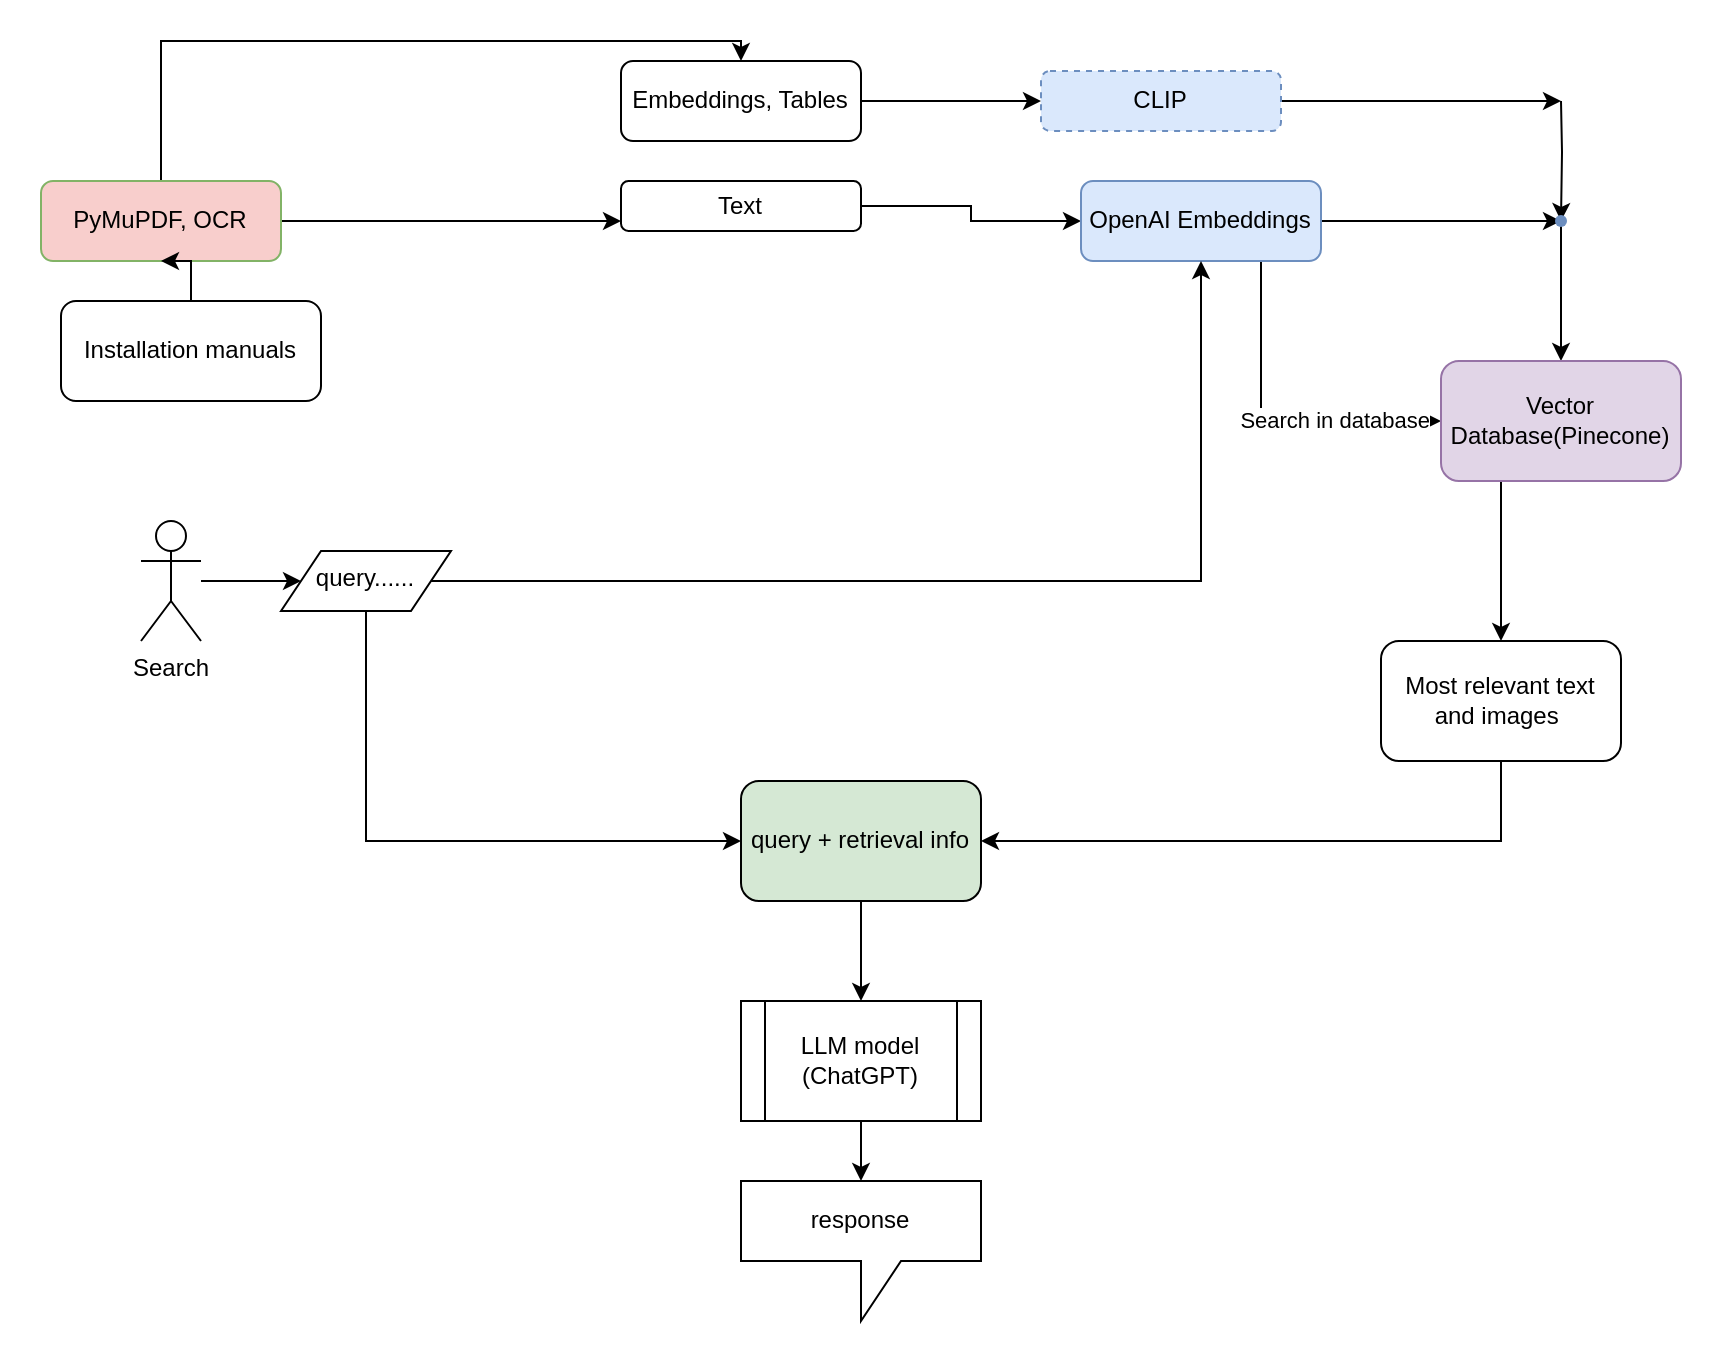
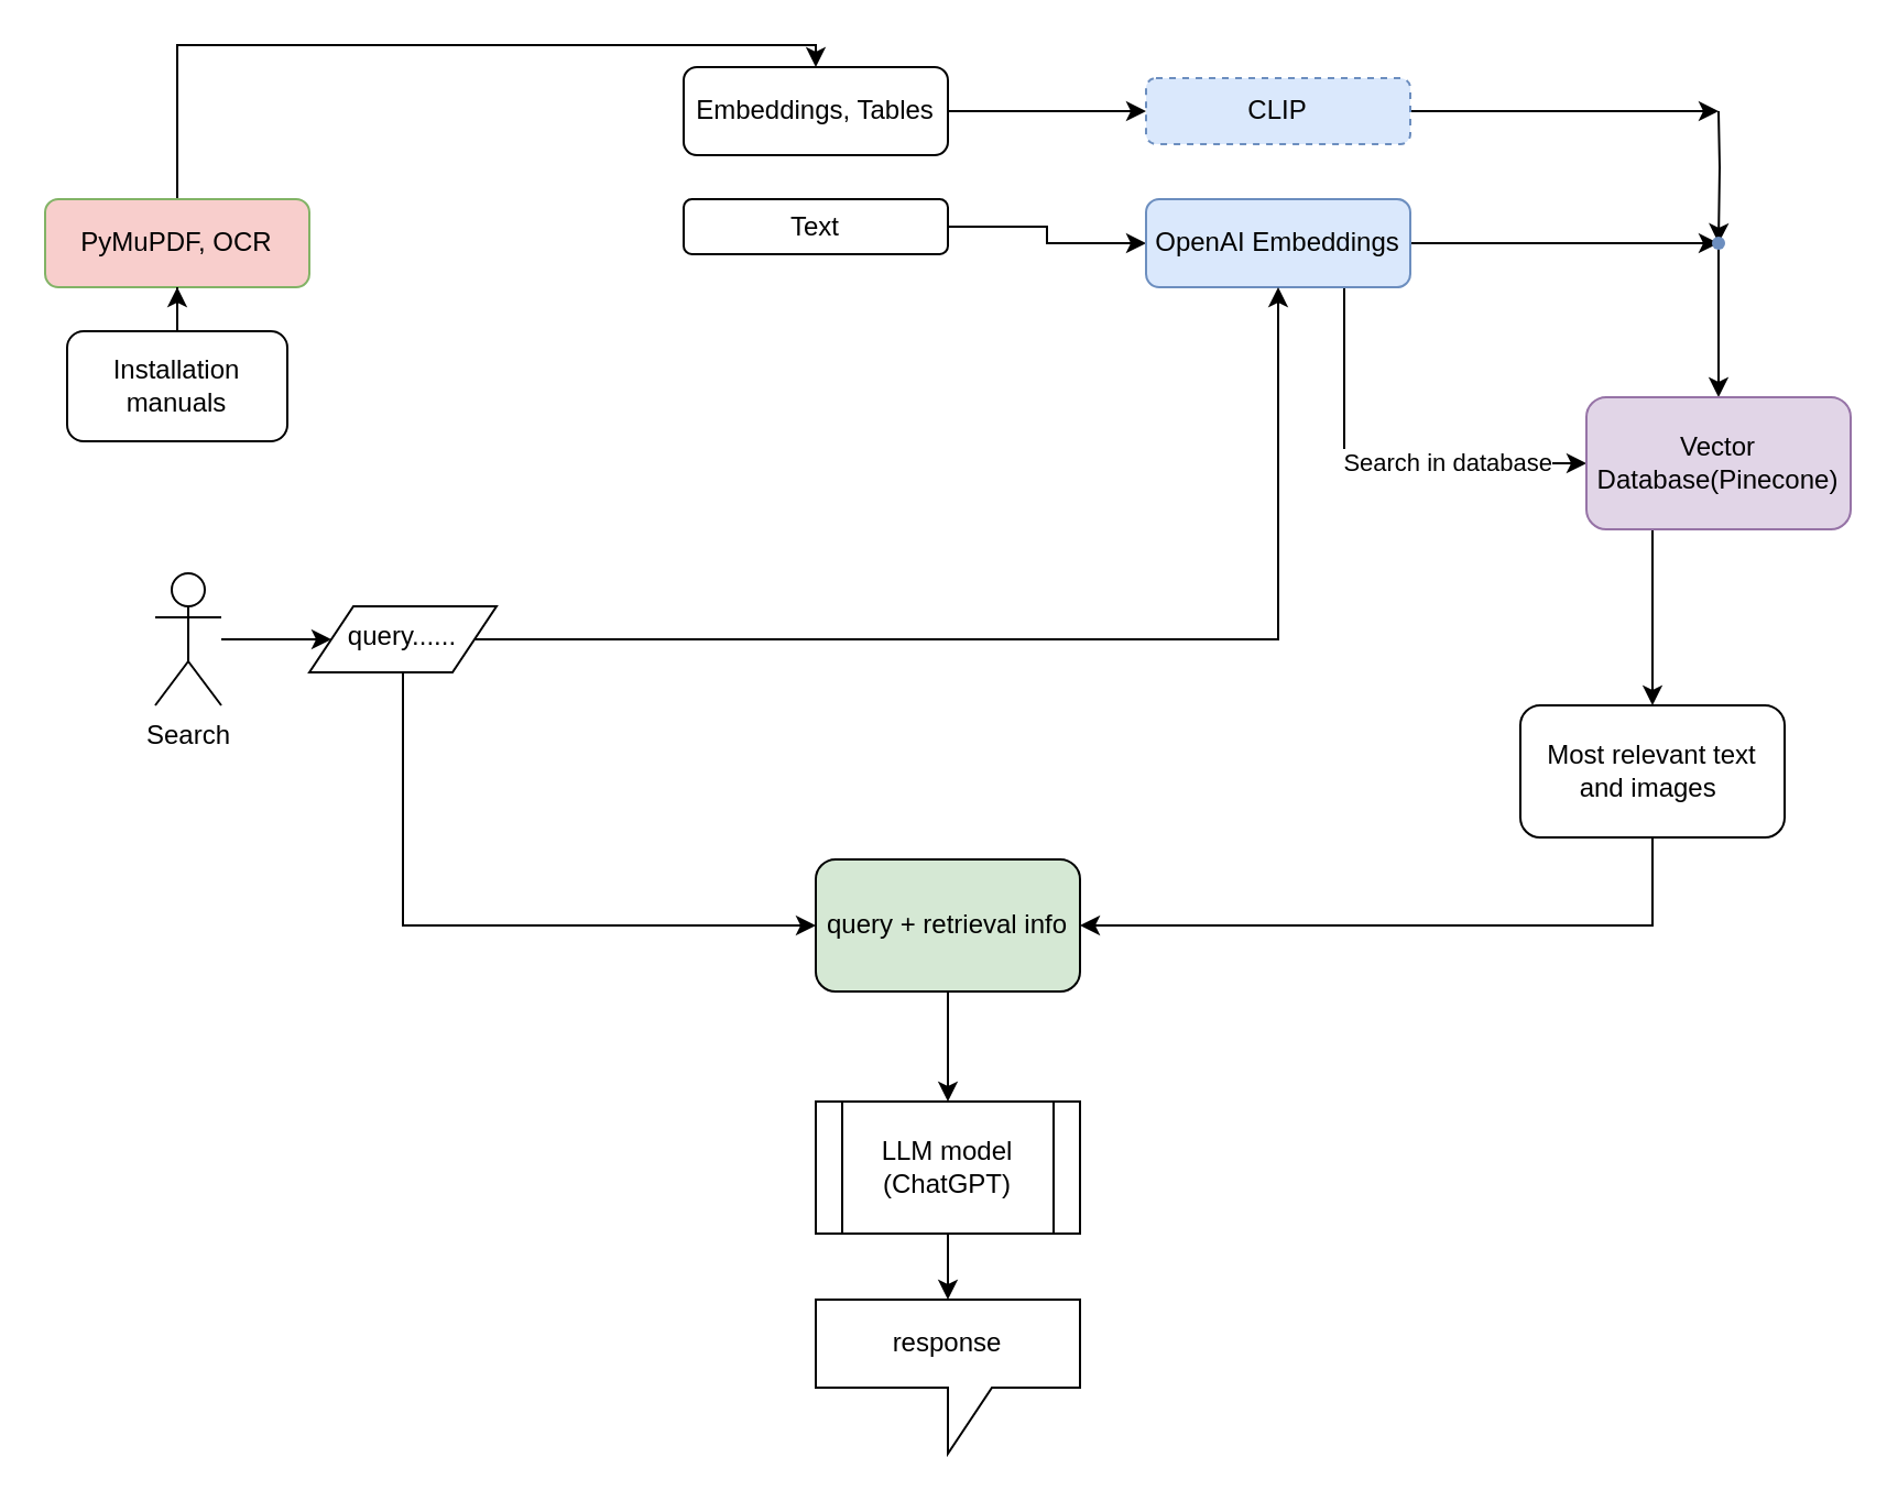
  <mxCell id="0" />
  <mxCell id="1" parent="0" />
- <mxCell id="2" value="" style="edgeStyle=orthogonalEdgeStyle;rounded=0;orthogonalLoop=1;jettySize=auto;html=1;" edge="1" parent="1" source="4" target="6"><mxGeometry relative="1" as="geometry"><Array as="points"><mxPoint x="220" y="110" /><mxPoint x="220" y="110" /></Array></mxGeometry></mxCell>
  <mxCell id="3" value="" style="edgeStyle=orthogonalEdgeStyle;rounded=0;orthogonalLoop=1;jettySize=auto;html=1;" edge="1" parent="1" source="4" target="8"><mxGeometry relative="1" as="geometry"><Array as="points"><mxPoint x="80" y="20" /></Array></mxGeometry></mxCell>
  <mxCell id="4" value="PyMuPDF, OCR" style="rounded=1;whiteSpace=wrap;html=1;fontSize=12;glass=0;strokeWidth=1;shadow=0;fillColor=#f8cecc;strokeColor=#82b366;" parent="1" vertex="1"><mxGeometry x="20" y="90" width="120" height="40" as="geometry" /></mxCell>
  <mxCell id="5" value="" style="edgeStyle=orthogonalEdgeStyle;rounded=0;orthogonalLoop=1;jettySize=auto;html=1;" edge="1" parent="1" source="6" target="13"><mxGeometry relative="1" as="geometry" /></mxCell>
  <mxCell id="6" value="Text" style="rounded=1;whiteSpace=wrap;html=1;fontSize=12;glass=0;strokeWidth=1;shadow=0;" vertex="1" parent="1"><mxGeometry x="310" y="90" width="120" height="25" as="geometry" /></mxCell>
  <mxCell id="7" value="" style="edgeStyle=orthogonalEdgeStyle;rounded=0;orthogonalLoop=1;jettySize=auto;html=1;" edge="1" parent="1" source="8" target="10"><mxGeometry relative="1" as="geometry" /></mxCell>
  <mxCell id="8" value="Embeddings, Tables" style="whiteSpace=wrap;html=1;rounded=1;glass=0;strokeWidth=1;shadow=0;" vertex="1" parent="1"><mxGeometry x="310" y="30" width="120" height="40" as="geometry" /></mxCell>
  <mxCell id="9" value="" style="edgeStyle=orthogonalEdgeStyle;rounded=0;orthogonalLoop=1;jettySize=auto;html=1;" edge="1" parent="1" source="10"><mxGeometry relative="1" as="geometry"><mxPoint x="780" y="50" as="targetPoint" /></mxGeometry></mxCell>
  <mxCell id="10" value="CLIP" style="whiteSpace=wrap;html=1;rounded=1;glass=0;strokeWidth=1;shadow=0;fillColor=#dae8fc;strokeColor=#6c8ebf;dashed=1;" vertex="1" parent="1"><mxGeometry x="520" y="35" width="120" height="30" as="geometry" /></mxCell>
  <mxCell id="11" value="" style="edgeStyle=orthogonalEdgeStyle;rounded=0;orthogonalLoop=1;jettySize=auto;html=1;" edge="1" parent="1" source="13" target="16"><mxGeometry relative="1" as="geometry" /></mxCell>
  <mxCell id="12" value="&amp;nbsp; &amp;nbsp; &amp;nbsp; &amp;nbsp; &amp;nbsp; &amp;nbsp; &amp;nbsp; &amp;nbsp; &amp;nbsp; &amp;nbsp; &amp;nbsp;Search in database" style="edgeStyle=orthogonalEdgeStyle;rounded=0;orthogonalLoop=1;jettySize=auto;html=1;exitX=0.75;exitY=1;exitDx=0;exitDy=0;entryX=0;entryY=0.5;entryDx=0;entryDy=0;" edge="1" parent="1" source="13" target="18"><mxGeometry relative="1" as="geometry"><mxPoint x="610" y="180" as="targetPoint" /></mxGeometry></mxCell>
- <mxCell id="13" value="OpenAI Embeddings" style="whiteSpace=wrap;html=1;rounded=1;glass=0;strokeWidth=1;shadow=0;fillColor=#dae8fc;strokeColor=#6c8ebf;" vertex="1" parent="1"><mxGeometry x="540" y="90" width="120" height="40" as="geometry" /></mxCell>
+ <mxCell id="13" value="OpenAI Embeddings" style="whiteSpace=wrap;html=1;rounded=1;glass=0;strokeWidth=1;shadow=0;fillColor=#dae8fc;strokeColor=#6c8ebf;" vertex="1" parent="1"><mxGeometry x="520" y="90" width="120" height="40" as="geometry" /></mxCell>
  <mxCell id="14" value="" style="edgeStyle=orthogonalEdgeStyle;rounded=0;orthogonalLoop=1;jettySize=auto;html=1;" edge="1" parent="1" target="16"><mxGeometry relative="1" as="geometry"><mxPoint x="780" y="50" as="sourcePoint" /></mxGeometry></mxCell>
  <mxCell id="15" value="" style="edgeStyle=orthogonalEdgeStyle;rounded=0;orthogonalLoop=1;jettySize=auto;html=1;" edge="1" parent="1" source="16" target="18"><mxGeometry relative="1" as="geometry" /></mxCell>
  <mxCell id="16" value="" style="shape=waypoint;sketch=0;size=6;pointerEvents=1;points=[];fillColor=#dae8fc;resizable=0;rotatable=0;perimeter=centerPerimeter;snapToPoint=1;strokeColor=#6c8ebf;rounded=1;glass=0;strokeWidth=1;shadow=0;" vertex="1" parent="1"><mxGeometry x="770" y="100" width="20" height="20" as="geometry" /></mxCell>
  <mxCell id="17" style="edgeStyle=orthogonalEdgeStyle;rounded=0;orthogonalLoop=1;jettySize=auto;html=1;exitX=0.25;exitY=1;exitDx=0;exitDy=0;" edge="1" parent="1" source="18" target="25"><mxGeometry relative="1" as="geometry"><mxPoint x="750" y="330" as="targetPoint" /></mxGeometry></mxCell>
  <mxCell id="18" value="Vector Database(Pinecone)" style="rounded=1;whiteSpace=wrap;html=1;fillColor=#e1d5e7;strokeColor=#9673a6;sketch=0;pointerEvents=1;resizable=0;glass=0;strokeWidth=1;shadow=0;" vertex="1" parent="1"><mxGeometry x="720" y="180" width="120" height="60" as="geometry" /></mxCell>
  <mxCell id="19" value="" style="edgeStyle=orthogonalEdgeStyle;rounded=0;orthogonalLoop=1;jettySize=auto;html=1;" edge="1" parent="1" source="20" target="23"><mxGeometry relative="1" as="geometry" /></mxCell>
  <mxCell id="20" value="Search" style="shape=umlActor;verticalLabelPosition=bottom;verticalAlign=top;html=1;outlineConnect=0;" vertex="1" parent="1"><mxGeometry x="70" y="260" width="30" height="60" as="geometry" /></mxCell>
  <mxCell id="21" style="edgeStyle=orthogonalEdgeStyle;rounded=0;orthogonalLoop=1;jettySize=auto;html=1;entryX=0.5;entryY=1;entryDx=0;entryDy=0;" edge="1" parent="1" source="23" target="13"><mxGeometry relative="1" as="geometry" /></mxCell>
  <mxCell id="22" style="edgeStyle=orthogonalEdgeStyle;rounded=0;orthogonalLoop=1;jettySize=auto;html=1;exitX=0.5;exitY=1;exitDx=0;exitDy=0;entryX=0;entryY=0.5;entryDx=0;entryDy=0;" edge="1" parent="1" source="23" target="29"><mxGeometry relative="1" as="geometry" /></mxCell>
  <mxCell id="23" value="query......&lt;div&gt;&lt;br&gt;&lt;/div&gt;" style="shape=parallelogram;perimeter=parallelogramPerimeter;whiteSpace=wrap;html=1;fixedSize=1;verticalAlign=top;" vertex="1" parent="1"><mxGeometry x="140" y="275" width="85" height="30" as="geometry" /></mxCell>
  <mxCell id="24" style="edgeStyle=orthogonalEdgeStyle;rounded=0;orthogonalLoop=1;jettySize=auto;html=1;exitX=0.5;exitY=1;exitDx=0;exitDy=0;entryX=1;entryY=0.5;entryDx=0;entryDy=0;" edge="1" parent="1" source="25" target="29"><mxGeometry relative="1" as="geometry" /></mxCell>
  <mxCell id="25" value="Most relevant text and images&amp;nbsp;" style="rounded=1;whiteSpace=wrap;html=1;" vertex="1" parent="1"><mxGeometry x="690" y="320" width="120" height="60" as="geometry" /></mxCell>
  <mxCell id="26" value="" style="edgeStyle=orthogonalEdgeStyle;rounded=0;orthogonalLoop=1;jettySize=auto;html=1;" edge="1" parent="1" source="27" target="4"><mxGeometry relative="1" as="geometry" /></mxCell>
- <mxCell id="27" value="Installation manuals" style="rounded=1;whiteSpace=wrap;html=1;" vertex="1" parent="1"><mxGeometry x="30" y="150" width="130" height="50" as="geometry" /></mxCell>
+ <mxCell id="27" value="Installation manuals" style="rounded=1;whiteSpace=wrap;html=1;" vertex="1" parent="1"><mxGeometry x="30" y="150" width="100" height="50" as="geometry" /></mxCell>
  <mxCell id="28" style="edgeStyle=orthogonalEdgeStyle;rounded=0;orthogonalLoop=1;jettySize=auto;html=1;exitX=0.5;exitY=1;exitDx=0;exitDy=0;" edge="1" parent="1" source="29" target="31"><mxGeometry relative="1" as="geometry"><mxPoint x="430" y="530" as="targetPoint" /></mxGeometry></mxCell>
  <mxCell id="29" value="query + retrieval info" style="rounded=1;whiteSpace=wrap;html=1;fillColor=#d5e8d4;" vertex="1" parent="1"><mxGeometry x="370" y="390" width="120" height="60" as="geometry" /></mxCell>
  <mxCell id="30" style="edgeStyle=orthogonalEdgeStyle;rounded=0;orthogonalLoop=1;jettySize=auto;html=1;exitX=0.5;exitY=1;exitDx=0;exitDy=0;" edge="1" parent="1" source="31" target="32"><mxGeometry relative="1" as="geometry"><mxPoint x="430" y="630" as="targetPoint" /></mxGeometry></mxCell>
  <mxCell id="31" value="LLM model (ChatGPT)" style="shape=process;whiteSpace=wrap;html=1;backgroundOutline=1;" vertex="1" parent="1"><mxGeometry x="370" y="500" width="120" height="60" as="geometry" /></mxCell>
  <mxCell id="32" value="response" style="shape=callout;whiteSpace=wrap;html=1;perimeter=calloutPerimeter;" vertex="1" parent="1"><mxGeometry x="370" y="590" width="120" height="70" as="geometry" /></mxCell>
